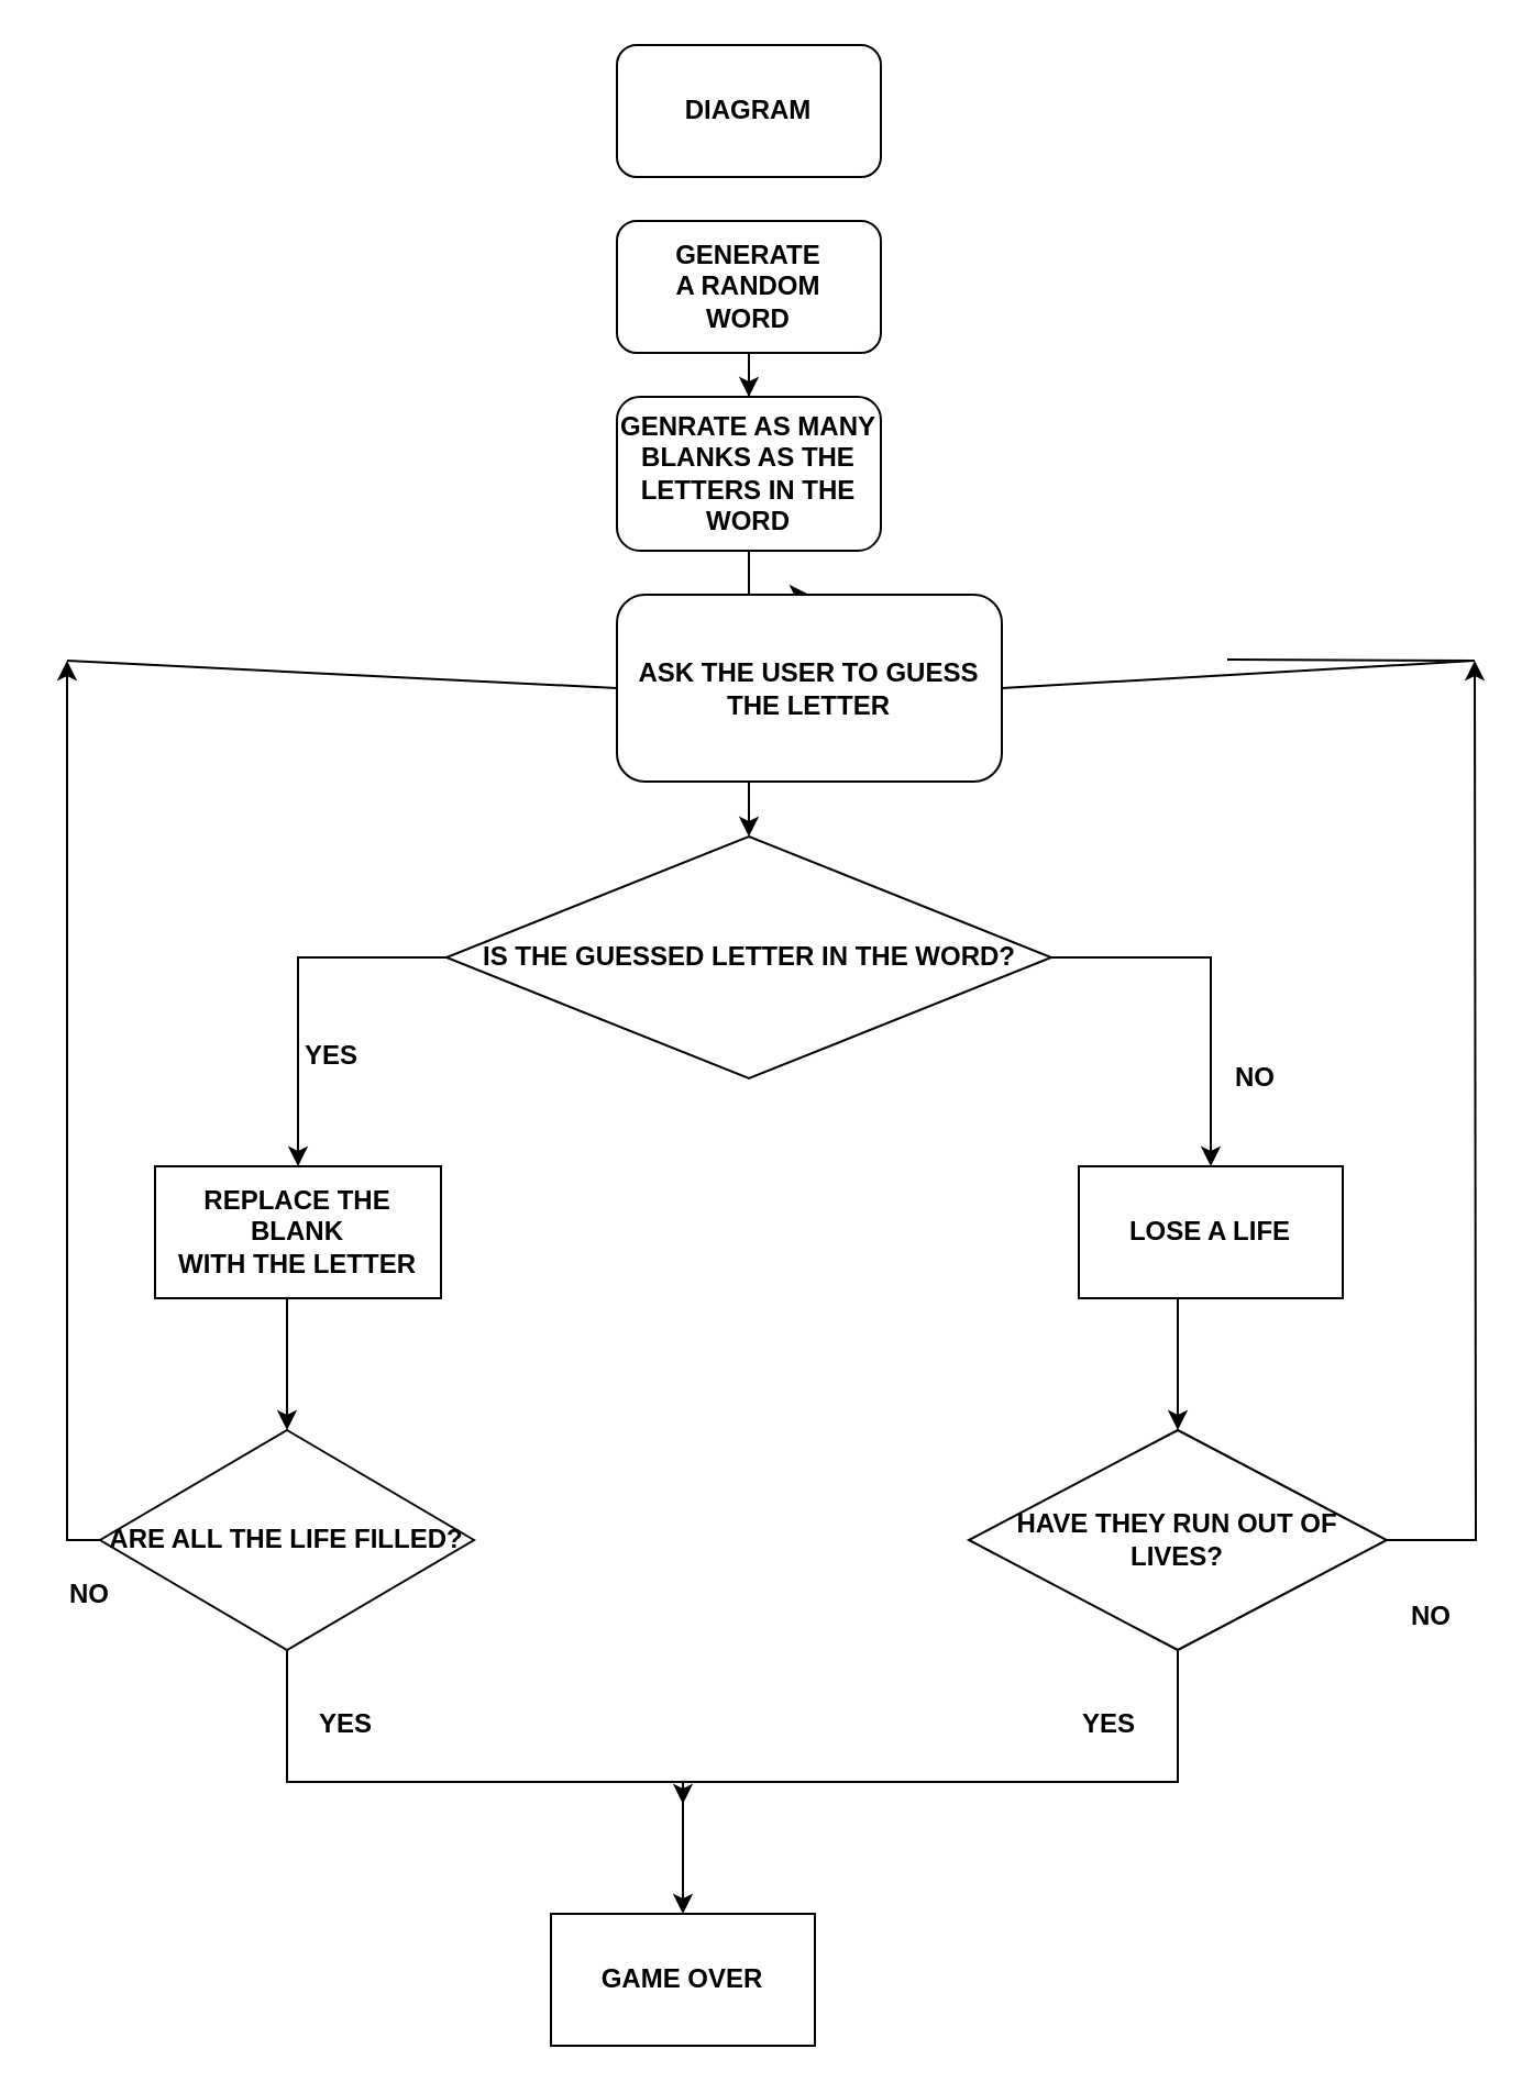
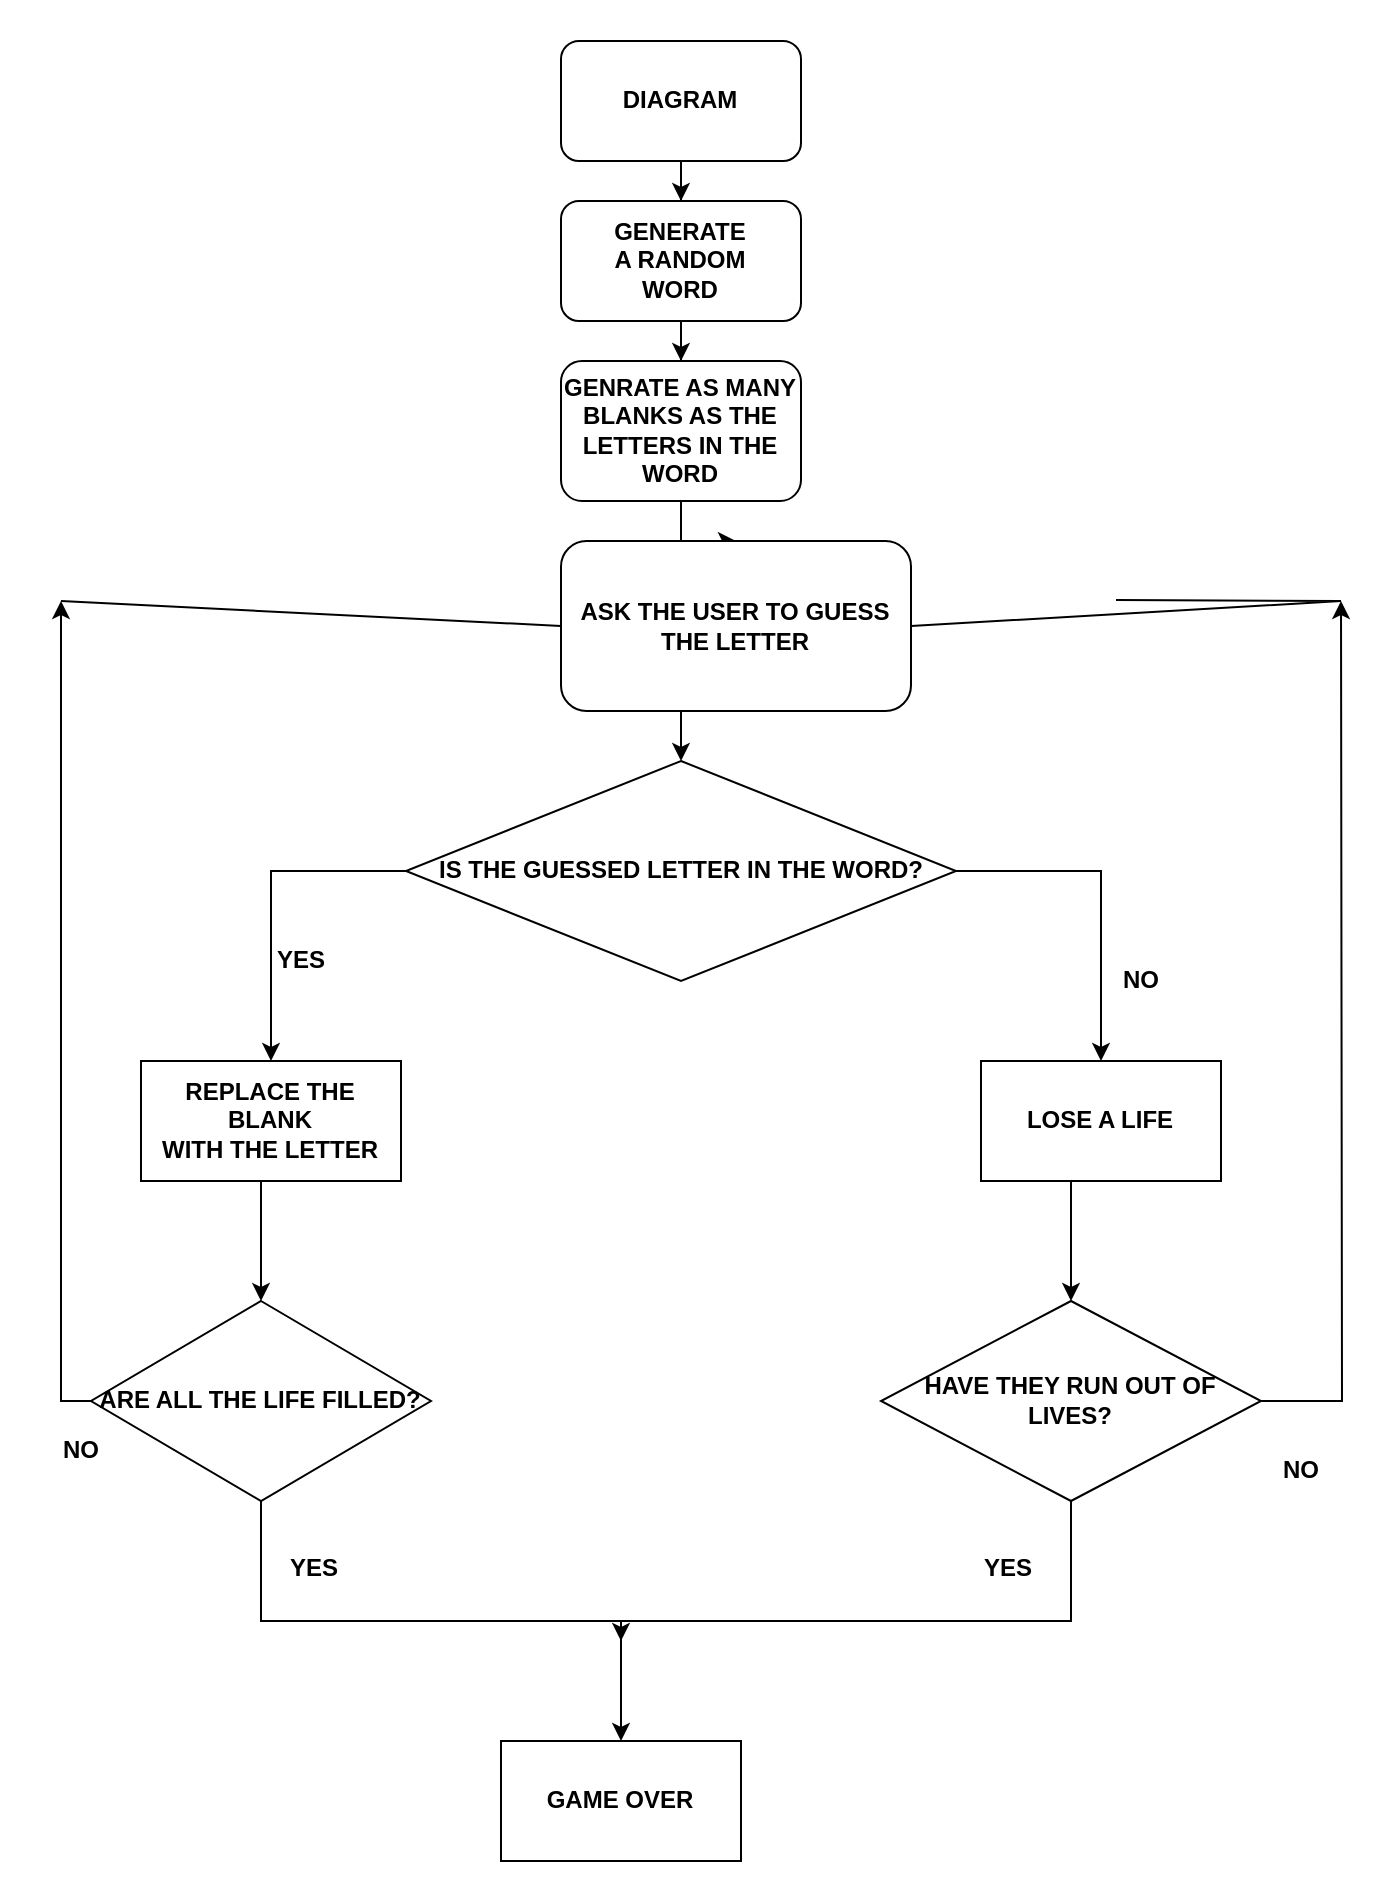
  <mxCell id="0" />
  <mxCell id="1" parent="0" />
+ <mxCell id="2" value="" style="edgeStyle=orthogonalEdgeStyle;rounded=0;orthogonalLoop=1;jettySize=auto;html=1;" edge="1" parent="1" source="3" target="5"><mxGeometry relative="1" as="geometry" /></mxCell>
  <mxCell id="3" value="&lt;b&gt;DIAGRAM&lt;/b&gt;" style="rounded=1;whiteSpace=wrap;html=1;" vertex="1" parent="1"><mxGeometry x="280" y="20" width="120" height="60" as="geometry" /></mxCell>
  <mxCell id="4" value="" style="edgeStyle=orthogonalEdgeStyle;rounded=0;orthogonalLoop=1;jettySize=auto;html=1;" edge="1" parent="1" source="5" target="7"><mxGeometry relative="1" as="geometry" /></mxCell>
  <mxCell id="5" value="&lt;b&gt;GENERATE&lt;br&gt;A RANDOM&lt;br&gt;WORD&lt;br&gt;&lt;/b&gt;" style="rounded=1;whiteSpace=wrap;html=1;" vertex="1" parent="1"><mxGeometry x="280" y="100" width="120" height="60" as="geometry" /></mxCell>
  <mxCell id="6" value="" style="edgeStyle=orthogonalEdgeStyle;rounded=0;orthogonalLoop=1;jettySize=auto;html=1;" edge="1" parent="1" source="7" target="9"><mxGeometry relative="1" as="geometry" /></mxCell>
  <mxCell id="7" value="&lt;b&gt;GENRATE AS MANY BLANKS AS THE LETTERS IN THE WORD&lt;/b&gt;" style="whiteSpace=wrap;html=1;rounded=1;" vertex="1" parent="1"><mxGeometry x="280" y="180" width="120" height="70" as="geometry" /></mxCell>
  <mxCell id="8" style="edgeStyle=orthogonalEdgeStyle;rounded=0;orthogonalLoop=1;jettySize=auto;html=1;exitX=0.5;exitY=1;exitDx=0;exitDy=0;entryX=0.5;entryY=0;entryDx=0;entryDy=0;" edge="1" parent="1" source="9" target="12"><mxGeometry relative="1" as="geometry" /></mxCell>
  <mxCell id="9" value="&lt;b&gt;ASK THE USER TO GUESS THE LETTER&lt;/b&gt;" style="whiteSpace=wrap;html=1;rounded=1;" vertex="1" parent="1"><mxGeometry x="280" y="270" width="175" height="85" as="geometry" /></mxCell>
  <mxCell id="10" value="" style="edgeStyle=orthogonalEdgeStyle;rounded=0;orthogonalLoop=1;jettySize=auto;html=1;" edge="1" parent="1" source="12" target="14"><mxGeometry relative="1" as="geometry" /></mxCell>
  <mxCell id="11" value="" style="edgeStyle=orthogonalEdgeStyle;rounded=0;orthogonalLoop=1;jettySize=auto;html=1;" edge="1" parent="1" source="12" target="16"><mxGeometry relative="1" as="geometry" /></mxCell>
  <mxCell id="12" value="&lt;b&gt;IS THE GUESSED LETTER IN THE WORD?&lt;/b&gt;" style="rhombus;whiteSpace=wrap;html=1;" vertex="1" parent="1"><mxGeometry x="202.5" y="380" width="275" height="110" as="geometry" /></mxCell>
  <mxCell id="13" value="" style="edgeStyle=orthogonalEdgeStyle;rounded=0;orthogonalLoop=1;jettySize=auto;html=1;" edge="1" parent="1" source="14" target="19"><mxGeometry relative="1" as="geometry"><Array as="points"><mxPoint x="130" y="610" /><mxPoint x="130" y="610" /></Array></mxGeometry></mxCell>
  <mxCell id="14" value="&lt;b&gt;REPLACE THE BLANK&lt;br&gt;WITH THE LETTER&lt;/b&gt;" style="whiteSpace=wrap;html=1;" vertex="1" parent="1"><mxGeometry x="70" y="530" width="130" height="60" as="geometry" /></mxCell>
  <mxCell id="15" value="" style="edgeStyle=orthogonalEdgeStyle;rounded=0;orthogonalLoop=1;jettySize=auto;html=1;" edge="1" parent="1" source="16" target="22"><mxGeometry relative="1" as="geometry"><Array as="points"><mxPoint x="535" y="610" /><mxPoint x="535" y="610" /></Array></mxGeometry></mxCell>
  <mxCell id="16" value="&lt;b&gt;LOSE A LIFE&lt;/b&gt;" style="whiteSpace=wrap;html=1;" vertex="1" parent="1"><mxGeometry x="490" y="530" width="120" height="60" as="geometry" /></mxCell>
  <mxCell id="17" style="edgeStyle=orthogonalEdgeStyle;rounded=0;orthogonalLoop=1;jettySize=auto;html=1;exitX=0.5;exitY=1;exitDx=0;exitDy=0;entryX=0.5;entryY=0;entryDx=0;entryDy=0;" edge="1" parent="1" source="19" target="23"><mxGeometry relative="1" as="geometry"><mxPoint x="310" y="860" as="targetPoint" /><Array as="points"><mxPoint x="130" y="810" /><mxPoint x="310" y="810" /></Array></mxGeometry></mxCell>
  <mxCell id="18" style="edgeStyle=orthogonalEdgeStyle;rounded=0;orthogonalLoop=1;jettySize=auto;html=1;exitX=0;exitY=0.5;exitDx=0;exitDy=0;" edge="1" parent="1" source="19"><mxGeometry relative="1" as="geometry"><mxPoint x="30" y="300" as="targetPoint" /><Array as="points"><mxPoint x="30" y="700" /></Array></mxGeometry></mxCell>
  <mxCell id="19" value="&lt;b&gt;ARE ALL THE LIFE FILLED?&lt;/b&gt;" style="rhombus;whiteSpace=wrap;html=1;" vertex="1" parent="1"><mxGeometry x="45" y="650" width="170" height="100" as="geometry" /></mxCell>
  <mxCell id="20" style="edgeStyle=orthogonalEdgeStyle;rounded=0;orthogonalLoop=1;jettySize=auto;html=1;exitX=1;exitY=0.5;exitDx=0;exitDy=0;" edge="1" parent="1" source="22"><mxGeometry relative="1" as="geometry"><mxPoint x="670" y="300" as="targetPoint" /></mxGeometry></mxCell>
  <mxCell id="21" style="edgeStyle=orthogonalEdgeStyle;rounded=0;orthogonalLoop=1;jettySize=auto;html=1;exitX=0.5;exitY=1;exitDx=0;exitDy=0;" edge="1" parent="1" source="22"><mxGeometry relative="1" as="geometry"><mxPoint x="310" y="820" as="targetPoint" /><Array as="points"><mxPoint x="535" y="810" /><mxPoint x="310" y="810" /></Array></mxGeometry></mxCell>
  <mxCell id="22" value="&lt;b&gt;HAVE THEY RUN OUT OF LIVES?&lt;/b&gt;" style="rhombus;whiteSpace=wrap;html=1;" vertex="1" parent="1"><mxGeometry x="440" y="650" width="190" height="100" as="geometry" /></mxCell>
  <mxCell id="23" value="&lt;b&gt;GAME OVER&lt;/b&gt;" style="whiteSpace=wrap;html=1;" vertex="1" parent="1"><mxGeometry x="250" y="870" width="120" height="60" as="geometry" /></mxCell>
  <mxCell id="24" value="&lt;b&gt;YES&lt;/b&gt;" style="text;html=1;align=center;verticalAlign=middle;resizable=0;points=[];autosize=1;strokeColor=none;fillColor=none;" vertex="1" parent="1"><mxGeometry x="125" y="465" width="50" height="30" as="geometry" /></mxCell>
  <mxCell id="25" value="&lt;b&gt;YES&lt;/b&gt;" style="text;whiteSpace=wrap;html=1;" vertex="1" parent="1"><mxGeometry x="142.5" y="770" width="60" height="40" as="geometry" /></mxCell>
  <mxCell id="26" value="" style="endArrow=none;html=1;rounded=0;entryX=0;entryY=0.5;entryDx=0;entryDy=0;" edge="1" parent="1" target="9"><mxGeometry width="50" height="50" relative="1" as="geometry"><mxPoint x="30" y="300" as="sourcePoint" /><mxPoint x="215" y="299.5" as="targetPoint" /></mxGeometry></mxCell>
  <mxCell id="27" value="" style="endArrow=none;html=1;rounded=0;exitX=1;exitY=0.5;exitDx=0;exitDy=0;" edge="1" parent="1" source="9"><mxGeometry width="50" height="50" relative="1" as="geometry"><mxPoint x="490" y="299.5" as="sourcePoint" /><mxPoint x="557.5" y="299.5" as="targetPoint" /><Array as="points"><mxPoint x="670" y="300" /></Array></mxGeometry></mxCell>
  <mxCell id="28" value="&lt;b&gt;NO&lt;/b&gt;" style="text;html=1;align=center;verticalAlign=middle;resizable=0;points=[];autosize=1;strokeColor=none;fillColor=none;" vertex="1" parent="1"><mxGeometry x="550" y="475" width="40" height="30" as="geometry" /></mxCell>
  <mxCell id="29" value="&lt;b&gt;NO&lt;/b&gt;" style="text;html=1;align=center;verticalAlign=middle;resizable=0;points=[];autosize=1;strokeColor=none;fillColor=none;" vertex="1" parent="1"><mxGeometry x="20" y="710" width="40" height="30" as="geometry" /></mxCell>
  <mxCell id="30" value="&lt;b&gt;NO&lt;/b&gt;" style="text;html=1;align=center;verticalAlign=middle;resizable=0;points=[];autosize=1;strokeColor=none;fillColor=none;" vertex="1" parent="1"><mxGeometry x="630" y="720" width="40" height="30" as="geometry" /></mxCell>
  <mxCell id="31" value="&lt;b&gt;YES&lt;/b&gt;" style="text;whiteSpace=wrap;html=1;" vertex="1" parent="1"><mxGeometry x="490" y="770" width="60" height="40" as="geometry" /></mxCell>
